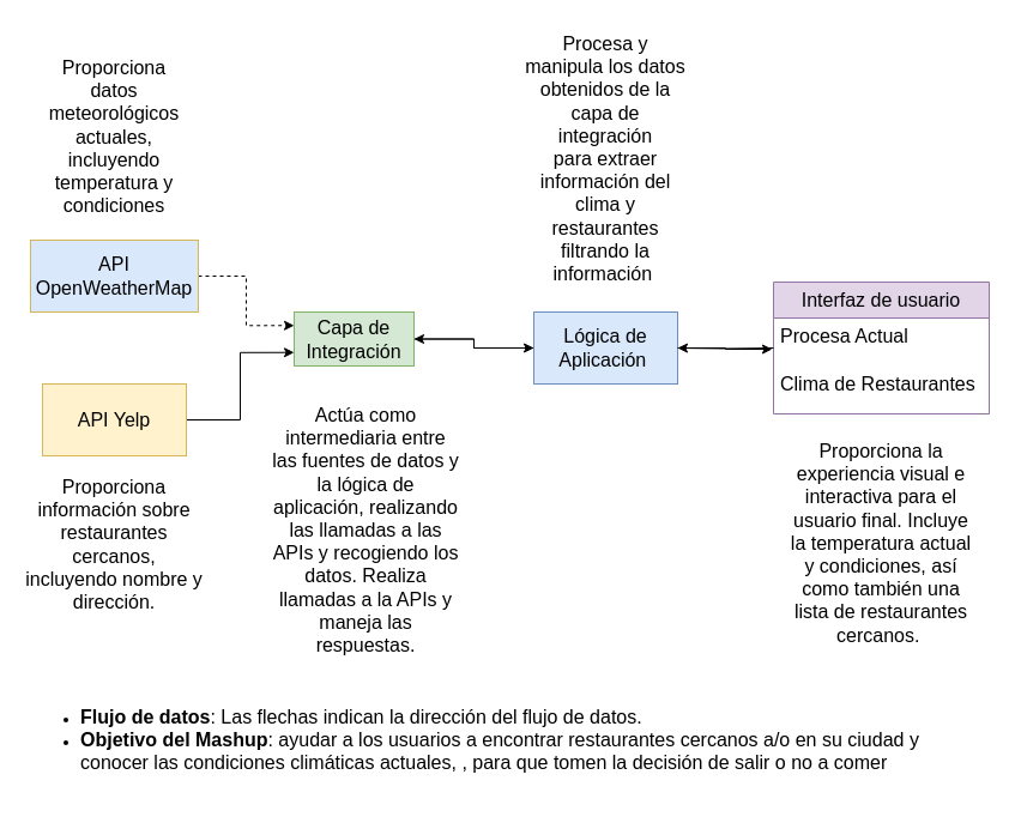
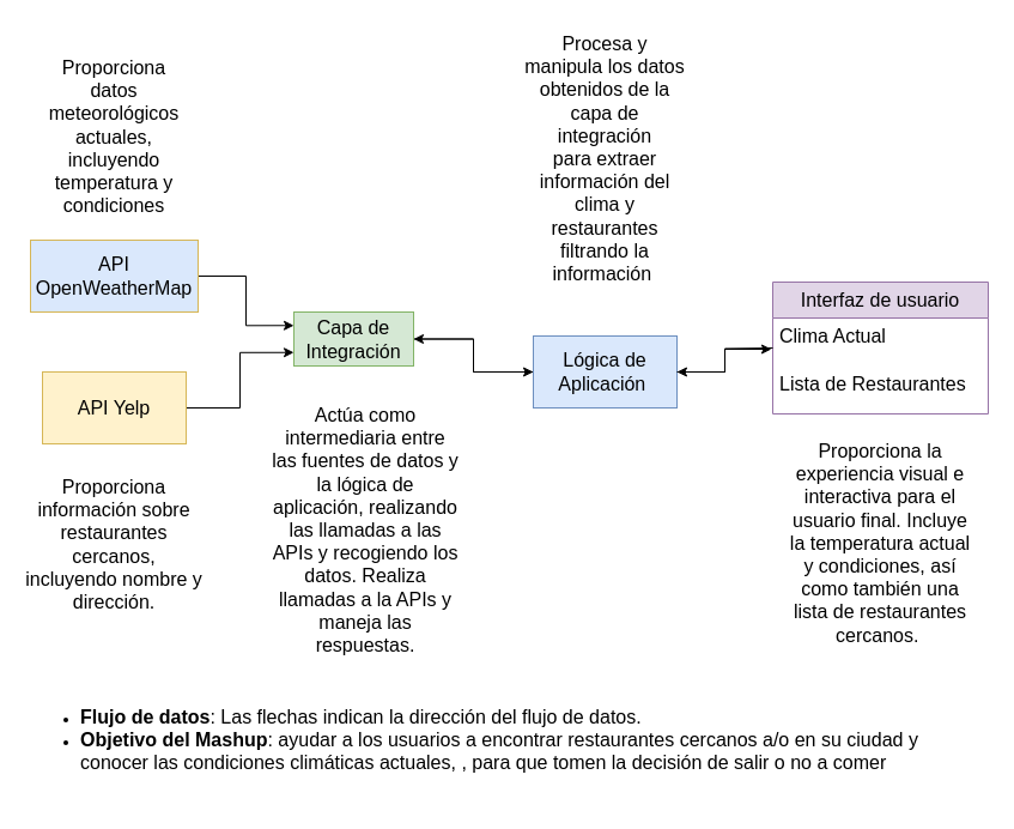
  <mxCell id="0" />
  <mxCell id="1" parent="0" />
- <mxCell id="2" style="edgeStyle=orthogonalEdgeStyle;rounded=0;orthogonalLoop=1;jettySize=auto;html=1;exitX=1;exitY=0.5;exitDx=0;exitDy=0;entryX=0;entryY=0.25;entryDx=0;entryDy=0;dashed=1;" edge="1" parent="1" source="3" target="7"><mxGeometry relative="1" as="geometry" /></mxCell>
+ <mxCell id="2" style="edgeStyle=orthogonalEdgeStyle;rounded=0;orthogonalLoop=1;jettySize=auto;html=1;exitX=1;exitY=0.5;exitDx=0;exitDy=0;entryX=0;entryY=0.25;entryDx=0;entryDy=0;" edge="1" parent="1" source="3" target="7"><mxGeometry relative="1" as="geometry" /></mxCell>
  <mxCell id="3" value="&lt;span style=&quot;font-size:12.0pt;line-height:&lt;br/&gt;106%;font-family:&amp;quot;Arial Nova Light&amp;quot;,sans-serif;mso-fareast-font-family:Calibri;&lt;br/&gt;mso-bidi-font-family:Arial;mso-ansi-language:ES-MX;mso-fareast-language:EN-US;&lt;br/&gt;mso-bidi-language:AR-SA&quot; lang=&quot;ES-MX&quot;&gt;API OpenWeatherMap&lt;/span&gt;" style="rounded=0;whiteSpace=wrap;html=1;fillColor=#dae8fc;strokeColor=#d6b656;" vertex="1" parent="1"><mxGeometry x="25" y="200" width="140" height="60" as="geometry" /></mxCell>
  <mxCell id="4" style="edgeStyle=orthogonalEdgeStyle;rounded=0;orthogonalLoop=1;jettySize=auto;html=1;exitX=1;exitY=0.5;exitDx=0;exitDy=0;entryX=0;entryY=0.75;entryDx=0;entryDy=0;" edge="1" parent="1" source="5" target="7"><mxGeometry relative="1" as="geometry" /></mxCell>
- <mxCell id="5" value="&lt;span style=&quot;font-size:12.0pt;line-height:&lt;br/&gt;106%;font-family:&amp;quot;Arial Nova Light&amp;quot;,sans-serif;mso-fareast-font-family:Calibri;&lt;br/&gt;mso-bidi-font-family:Arial;mso-ansi-language:ES-MX;mso-fareast-language:EN-US;&lt;br/&gt;mso-bidi-language:AR-SA&quot; lang=&quot;ES-MX&quot;&gt;API Yelp&lt;/span&gt;" style="rounded=0;whiteSpace=wrap;html=1;fillColor=#fff2cc;strokeColor=#d6b656;" vertex="1" parent="1"><mxGeometry x="35" y="320" width="120" height="60" as="geometry" /></mxCell>
+ <mxCell id="5" value="&lt;span style=&quot;font-size:12.0pt;line-height:&lt;br/&gt;106%;font-family:&amp;quot;Arial Nova Light&amp;quot;,sans-serif;mso-fareast-font-family:Calibri;&lt;br/&gt;mso-bidi-font-family:Arial;mso-ansi-language:ES-MX;mso-fareast-language:EN-US;&lt;br/&gt;mso-bidi-language:AR-SA&quot; lang=&quot;ES-MX&quot;&gt;API Yelp&lt;/span&gt;" style="rounded=0;whiteSpace=wrap;html=1;fillColor=#fff2cc;strokeColor=#d6b656;" vertex="1" parent="1"><mxGeometry x="35" y="310" width="120" height="60" as="geometry" /></mxCell>
  <mxCell id="6" style="edgeStyle=orthogonalEdgeStyle;rounded=0;orthogonalLoop=1;jettySize=auto;html=1;exitX=1;exitY=0.5;exitDx=0;exitDy=0;entryX=0;entryY=0.5;entryDx=0;entryDy=0;" edge="1" parent="1" source="7" target="9"><mxGeometry relative="1" as="geometry" /></mxCell>
  <mxCell id="7" value="&lt;span style=&quot;font-size:12.0pt;line-height:&lt;br/&gt;106%;font-family:&amp;quot;Arial Nova Light&amp;quot;,sans-serif;mso-fareast-font-family:Calibri;&lt;br/&gt;mso-bidi-font-family:Arial;mso-ansi-language:ES-MX;mso-fareast-language:EN-US;&lt;br/&gt;mso-bidi-language:AR-SA&quot; lang=&quot;ES-MX&quot;&gt;Capa de Integración&lt;/span&gt;" style="rounded=0;whiteSpace=wrap;html=1;fillColor=#d5e8d4;strokeColor=#82b366;" vertex="1" parent="1"><mxGeometry x="245" y="260" width="100" height="45" as="geometry" /></mxCell>
  <mxCell id="8" style="edgeStyle=orthogonalEdgeStyle;rounded=0;orthogonalLoop=1;jettySize=auto;html=1;exitX=0;exitY=0.5;exitDx=0;exitDy=0;entryX=1;entryY=0.5;entryDx=0;entryDy=0;" edge="1" parent="1" source="9" target="7"><mxGeometry relative="1" as="geometry" /></mxCell>
- <mxCell id="9" value="&lt;span style=&quot;font-size:12.0pt;line-height:&lt;br/&gt;106%;font-family:&amp;quot;Arial Nova Light&amp;quot;,sans-serif;mso-fareast-font-family:Calibri;&lt;br/&gt;mso-bidi-font-family:Arial;mso-ansi-language:ES-MX;mso-fareast-language:EN-US;&lt;br/&gt;mso-bidi-language:AR-SA&quot; lang=&quot;ES-MX&quot;&gt;Lógica de Aplicación&amp;nbsp;&lt;/span&gt;" style="rounded=0;whiteSpace=wrap;html=1;fillColor=#dae8fc;strokeColor=#6c8ebf;" vertex="1" parent="1"><mxGeometry x="445" y="260" width="120" height="60" as="geometry" /></mxCell>
+ <mxCell id="9" value="&lt;span style=&quot;font-size:12.0pt;line-height:&lt;br/&gt;106%;font-family:&amp;quot;Arial Nova Light&amp;quot;,sans-serif;mso-fareast-font-family:Calibri;&lt;br/&gt;mso-bidi-font-family:Arial;mso-ansi-language:ES-MX;mso-fareast-language:EN-US;&lt;br/&gt;mso-bidi-language:AR-SA&quot; lang=&quot;ES-MX&quot;&gt;Lógica de Aplicación&amp;nbsp;&lt;/span&gt;" style="rounded=0;whiteSpace=wrap;html=1;fillColor=#dae8fc;strokeColor=#6c8ebf;" vertex="1" parent="1"><mxGeometry x="445" y="280" width="120" height="60" as="geometry" /></mxCell>
  <mxCell id="10" value="&lt;span style=&quot;font-size:12.0pt;line-height:&lt;br/&gt;106%;font-family:&amp;quot;Arial Nova Light&amp;quot;,sans-serif;mso-fareast-font-family:Calibri;&lt;br/&gt;mso-bidi-font-family:Arial;mso-ansi-language:ES-MX;mso-fareast-language:EN-US;&lt;br/&gt;mso-bidi-language:AR-SA&quot; lang=&quot;ES-MX&quot;&gt;Interfaz de usuario&lt;/span&gt;" style="swimlane;fontStyle=0;childLayout=stackLayout;horizontal=1;startSize=30;horizontalStack=0;resizeParent=1;resizeParentMax=0;resizeLast=0;collapsible=1;marginBottom=0;whiteSpace=wrap;html=1;fillColor=#e1d5e7;strokeColor=#9673a6;" vertex="1" parent="1"><mxGeometry x="645" y="235" width="180" height="110" as="geometry" /></mxCell>
- <mxCell id="11" value="&lt;span style=&quot;font-size:12.0pt;line-height:&lt;br/&gt;106%;font-family:&amp;quot;Arial Nova Light&amp;quot;,sans-serif;mso-fareast-font-family:Calibri;&lt;br/&gt;mso-bidi-font-family:Arial;mso-ansi-language:ES-MX;mso-fareast-language:EN-US;&lt;br/&gt;mso-bidi-language:AR-SA&quot; lang=&quot;ES-MX&quot;&gt;Procesa Actual&lt;/span&gt;" style="text;strokeColor=none;fillColor=none;align=left;verticalAlign=middle;spacingLeft=4;spacingRight=4;overflow=hidden;points=[[0,0.5],[1,0.5]];portConstraint=eastwest;rotatable=0;whiteSpace=wrap;html=1;" vertex="1" parent="10"><mxGeometry y="30" width="180" height="30" as="geometry" /></mxCell>
- <mxCell id="12" value="&lt;span style=&quot;font-size:12.0pt;line-height:&lt;br/&gt;106%;font-family:&amp;quot;Arial Nova Light&amp;quot;,sans-serif;mso-fareast-font-family:Calibri;&lt;br/&gt;mso-bidi-font-family:Arial;mso-ansi-language:ES-MX;mso-fareast-language:EN-US;&lt;br/&gt;mso-bidi-language:AR-SA&quot; lang=&quot;ES-MX&quot;&gt;Clima de Restaurantes&lt;/span&gt;" style="text;strokeColor=none;fillColor=none;align=left;verticalAlign=middle;spacingLeft=4;spacingRight=4;overflow=hidden;points=[[0,0.5],[1,0.5]];portConstraint=eastwest;rotatable=0;whiteSpace=wrap;html=1;" vertex="1" parent="10"><mxGeometry y="60" width="180" height="50" as="geometry" /></mxCell>
+ <mxCell id="11" value="&lt;span style=&quot;font-size:12.0pt;line-height:&lt;br/&gt;106%;font-family:&amp;quot;Arial Nova Light&amp;quot;,sans-serif;mso-fareast-font-family:Calibri;&lt;br/&gt;mso-bidi-font-family:Arial;mso-ansi-language:ES-MX;mso-fareast-language:EN-US;&lt;br/&gt;mso-bidi-language:AR-SA&quot; lang=&quot;ES-MX&quot;&gt;Clima Actual&lt;/span&gt;" style="text;strokeColor=none;fillColor=none;align=left;verticalAlign=middle;spacingLeft=4;spacingRight=4;overflow=hidden;points=[[0,0.5],[1,0.5]];portConstraint=eastwest;rotatable=0;whiteSpace=wrap;html=1;" vertex="1" parent="10"><mxGeometry y="30" width="180" height="30" as="geometry" /></mxCell>
+ <mxCell id="12" value="&lt;span style=&quot;font-size:12.0pt;line-height:&lt;br/&gt;106%;font-family:&amp;quot;Arial Nova Light&amp;quot;,sans-serif;mso-fareast-font-family:Calibri;&lt;br/&gt;mso-bidi-font-family:Arial;mso-ansi-language:ES-MX;mso-fareast-language:EN-US;&lt;br/&gt;mso-bidi-language:AR-SA&quot; lang=&quot;ES-MX&quot;&gt;Lista de Restaurantes&lt;/span&gt;" style="text;strokeColor=none;fillColor=none;align=left;verticalAlign=middle;spacingLeft=4;spacingRight=4;overflow=hidden;points=[[0,0.5],[1,0.5]];portConstraint=eastwest;rotatable=0;whiteSpace=wrap;html=1;" vertex="1" parent="10"><mxGeometry y="60" width="180" height="50" as="geometry" /></mxCell>
  <mxCell id="13" style="edgeStyle=orthogonalEdgeStyle;rounded=0;orthogonalLoop=1;jettySize=auto;html=1;exitX=1;exitY=0.5;exitDx=0;exitDy=0;entryX=-0.006;entryY=-0.08;entryDx=0;entryDy=0;entryPerimeter=0;" edge="1" parent="1" source="9" target="12"><mxGeometry relative="1" as="geometry" /></mxCell>
  <mxCell id="14" style="edgeStyle=orthogonalEdgeStyle;rounded=0;orthogonalLoop=1;jettySize=auto;html=1;entryX=1;entryY=0.5;entryDx=0;entryDy=0;" edge="1" parent="1" target="9"><mxGeometry relative="1" as="geometry"><mxPoint x="645" y="290" as="sourcePoint" /></mxGeometry></mxCell>
  <mxCell id="15" value="&lt;span lang=&quot;ES-MX&quot; style=&quot;font-size:12.0pt;line-height:&lt;br/&gt;106%;font-family:&amp;quot;Arial Nova Light&amp;quot;,sans-serif;mso-fareast-font-family:Calibri;&lt;br/&gt;mso-bidi-font-family:Arial;mso-ansi-language:ES-MX;mso-fareast-language:EN-US;&lt;br/&gt;mso-bidi-language:AR-SA&quot;&gt;Proporciona información sobre restaurantes cercanos,&lt;br&gt;incluyendo nombre y dirección.&lt;/span&gt;" style="text;whiteSpace=wrap;html=1;align=center;" vertex="1" parent="1"><mxGeometry x="20" y="390" width="150" height="130" as="geometry" /></mxCell>
  <mxCell id="16" value="&lt;span lang=&quot;ES-MX&quot; style=&quot;font-size:12.0pt;line-height:&lt;br/&gt;106%;font-family:&amp;quot;Arial Nova Light&amp;quot;,sans-serif;mso-fareast-font-family:Calibri;&lt;br/&gt;mso-bidi-font-family:Arial;mso-ansi-language:ES-MX;mso-fareast-language:EN-US;&lt;br/&gt;mso-bidi-language:AR-SA&quot;&gt;Proporciona datos meteorológicos actuales, incluyendo&lt;br&gt;temperatura y condiciones&lt;/span&gt;" style="text;whiteSpace=wrap;html=1;align=center;" vertex="1" parent="1"><mxGeometry x="35" y="40" width="120" height="150" as="geometry" /></mxCell>
  <mxCell id="17" value="&lt;span lang=&quot;ES-MX&quot; style=&quot;font-size:12.0pt;line-height:&lt;br/&gt;106%;font-family:&amp;quot;Arial Nova Light&amp;quot;,sans-serif;mso-fareast-font-family:Calibri;&lt;br/&gt;mso-bidi-font-family:Arial;mso-ansi-language:ES-MX;mso-fareast-language:EN-US;&lt;br/&gt;mso-bidi-language:AR-SA&quot;&gt;Actúa como intermediaria entre las fuentes de datos y&lt;br&gt;la lógica de aplicación, realizando las llamadas a las APIs y recogiendo los&lt;br&gt;datos. Realiza llamadas a la APIs y maneja las respuestas.&lt;/span&gt;" style="text;whiteSpace=wrap;html=1;align=center;" vertex="1" parent="1"><mxGeometry x="225" y="330" width="160" height="230" as="geometry" /></mxCell>
  <mxCell id="18" value="&lt;span lang=&quot;ES-MX&quot; style=&quot;font-size:12.0pt;line-height:&lt;br/&gt;106%;font-family:&amp;quot;Arial Nova Light&amp;quot;,sans-serif;mso-fareast-font-family:Calibri;&lt;br/&gt;mso-bidi-font-family:Arial;mso-ansi-language:ES-MX;mso-fareast-language:EN-US;&lt;br/&gt;mso-bidi-language:AR-SA&quot;&gt;Procesa y manipula los datos obtenidos de la capa de integración para&amp;nbsp;&lt;/span&gt;&lt;span style=&quot;background-color: initial; font-size: 12pt; font-family: &amp;quot;Arial Nova Light&amp;quot;, sans-serif;&quot;&gt;extraer información del clima y restaurantes filtrando la información&amp;nbsp;&lt;/span&gt;" style="text;whiteSpace=wrap;html=1;align=center;" vertex="1" parent="1"><mxGeometry x="435" y="20" width="140" height="60" as="geometry" /></mxCell>
  <mxCell id="19" value="&lt;span lang=&quot;ES-MX&quot; style=&quot;font-size:12.0pt;line-height:&lt;br/&gt;106%;font-family:&amp;quot;Arial Nova Light&amp;quot;,sans-serif;mso-fareast-font-family:Calibri;&lt;br/&gt;mso-bidi-font-family:Arial;mso-ansi-language:ES-MX;mso-fareast-language:EN-US;&lt;br/&gt;mso-bidi-language:AR-SA&quot;&gt;Proporciona la experiencia visual e interactiva para el usuario final. Incluye la temperatura actual y condiciones, así como también una lista de restaurantes cercanos.&amp;nbsp;&lt;/span&gt;" style="text;whiteSpace=wrap;html=1;align=center;" vertex="1" parent="1"><mxGeometry x="655" y="360" width="160" height="170" as="geometry" /></mxCell>
  <mxCell id="20" value="&lt;ul&gt;&lt;li&gt;&lt;span lang=&quot;ES-MX&quot; style=&quot;font-size:12.0pt;line-height:&lt;br/&gt;106%;font-family:&amp;quot;Arial Nova Light&amp;quot;,sans-serif;mso-fareast-font-family:Calibri;&lt;br/&gt;mso-bidi-font-family:Arial;mso-ansi-language:ES-MX;mso-fareast-language:EN-US;&lt;br/&gt;mso-bidi-language:AR-SA&quot;&gt;&lt;b&gt;Flujo de datos&lt;/b&gt;: Las flechas indican la dirección del flujo de datos.&amp;nbsp;&lt;/span&gt;&lt;/li&gt;&lt;li&gt;&lt;span lang=&quot;ES-MX&quot; style=&quot;font-size:12.0pt;line-height:&lt;br/&gt;106%;font-family:&amp;quot;Arial Nova Light&amp;quot;,sans-serif;mso-fareast-font-family:Calibri;&lt;br/&gt;mso-bidi-font-family:Arial;mso-ansi-language:ES-MX;mso-fareast-language:EN-US;&lt;br/&gt;mso-bidi-language:AR-SA&quot;&gt;&lt;b&gt;Objetivo del Mashup&lt;/b&gt;:&amp;nbsp;&lt;/span&gt;&lt;span style=&quot;font-family: &amp;quot;Arial Nova Light&amp;quot;, sans-serif; font-size: 12pt; background-color: initial;&quot;&gt;ayudar a los usuarios a encontrar restaurantes cercanos a/o en su ciudad y conocer las condiciones climáticas actuales,&amp;nbsp;&lt;/span&gt;&lt;span style=&quot;font-family: &amp;quot;Arial Nova Light&amp;quot;, sans-serif; font-size: 12pt; background-color: initial;&quot;&gt;, para que tomen la decisión de salir o no a comer&lt;/span&gt;&lt;/li&gt;&lt;/ul&gt;" style="text;whiteSpace=wrap;html=1;align=left;" vertex="1" parent="1"><mxGeometry x="25" y="570" width="800" height="100" as="geometry" /></mxCell>
